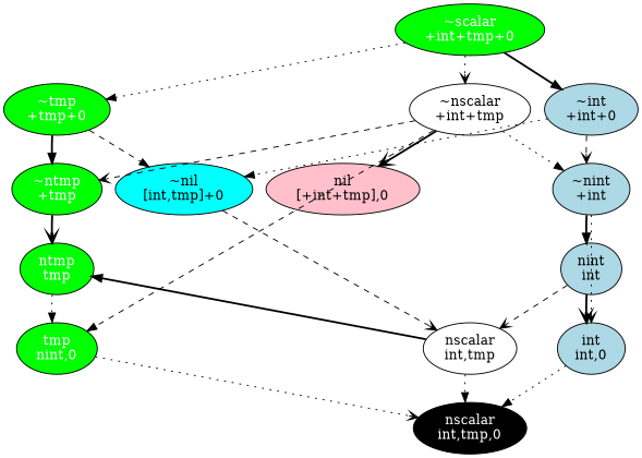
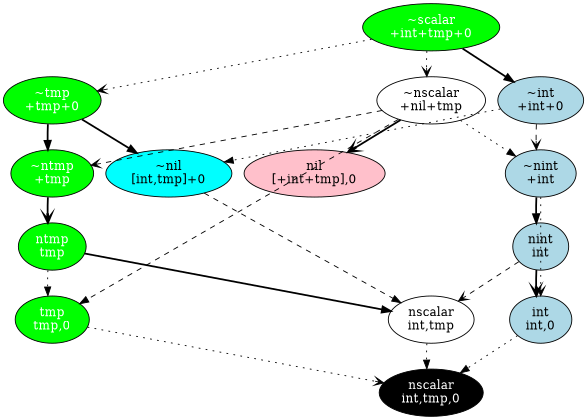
  digraph {
    compound=true
    nodesep=0.2
    ranksep=0.4
    splines=false
    node [fillcolor=green group=left shape=oval style=filled]
    edge [style=invis]
    n1 [fontcolor=white label="~tmp\n+tmp+0"]
-   n2 [fillcolor=white group=center label="~nscalar\n+int+tmp"]
+   n2 [fillcolor=white group=center label="~nscalar\n+nil+tmp"]
    n3 [fillcolor=lightblue group=right label="~int\n+int+0"]
    n4 [group=junkleft label=junk style=invis fillcolor=""]
    n5 [fontcolor=white label="ntmp\ntmp"]
    n6 [fillcolor=lightblue group=right label="nint\nint"]
    n7 [fontcolor=white label="~ntmp\n+tmp"]
    n8 [fillcolor=lightblue group=right label="~nint\n+int"]
    n9 [fillcolor=aqua group=junkleft label="~nil\n[int,tmp]+0"]
    n10 [fillcolor=pink label="nil\n[+int+tmp],0" group=""]
-   n11 [fontcolor=white label="tmp\nnint,0"]
+   n11 [fontcolor=white label="tmp\ntmp,0"]
    n12 [fillcolor=white group=center label="nscalar\nint,tmp"]
    n13 [fillcolor=lightblue group=right label="int\nint,0"]
    n14 [fillcolor=black fontcolor=white group=center label="nscalar\nint,tmp,0"]
    n15 [fontcolor=white group=center label="~scalar\n+int+tmp+0"]
    subgraph sub_1 {
      rank=same
      n1
      n2
      n3
      n4
    }
    subgraph sub_2 {
      rank=same
      n5
      n6
    }
    subgraph sub_3 {
      rank=same
      n7
      n8
    }
    subgraph sub_4 {
      rank=same
      n9
      n10
    }
    subgraph sub_5 {
      rank=same
      n11
      n12
      n13
    }
    n1 -> n4
    n1 -> n7 [arrowhead=normal style=bold]
    n1 -> n7
-   n1 -> n9 [arrowhead=normal style=dashed]
+   n1 -> n9 [arrowhead=normal style=bold]
    n2 -> n3
    n2 -> n7 [arrowhead=vee style=dashed]
    n2 -> n8 [arrowhead=normal style=dotted]
    n2 -> n10 [arrowhead=vee style=bold]
    n2 -> n11 [arrowhead=normal style=dashed]
    n2 -> n12
    n3 -> n8 [arrowhead=vee style=dashed]
    n3 -> n8
    n3 -> n9 [arrowhead=normal style=dotted]
    n4 -> n2
    n4 -> n9
    n5 -> n11 [arrowhead=normal style=dotted]
    n5 -> n11
-   n12 -> n5 [arrowhead=normal style=bold]
+   n5 -> n12 [arrowhead=normal style=bold]
    n6 -> n12 [arrowhead=vee style=dashed]
    n6 -> n13 [arrowhead=vee style=bold]
    n6 -> n13
    n7 -> n5 [arrowhead=vee style=bold]
    n7 -> n5
    n8 -> n6 [arrowhead=normal style=bold]
    n8 -> n6
    n8 -> n13 [arrowhead=vee style=dotted]
    n9 -> n10
-   n9 -> n12 [arrowhead=vee style=dashed]
+   n9 -> n12 [arrowhead=normal style=dashed]
    n11 -> n12
    n11 -> n14 [arrowhead=vee style=dotted]
    n12 -> n13
    n12 -> n14 [arrowhead=normal style=dotted]
    n12 -> n14
    n13 -> n14 [arrowhead=normal style=dotted]
-   n15 -> n1 [arrowhead=normal style=dotted]
+   n15 -> n1 [arrowhead=vee style=dotted]
    n15 -> n2 [arrowhead=vee style=dotted]
    n15 -> n2
    n15 -> n3 [arrowhead=normal style=bold]
  }
